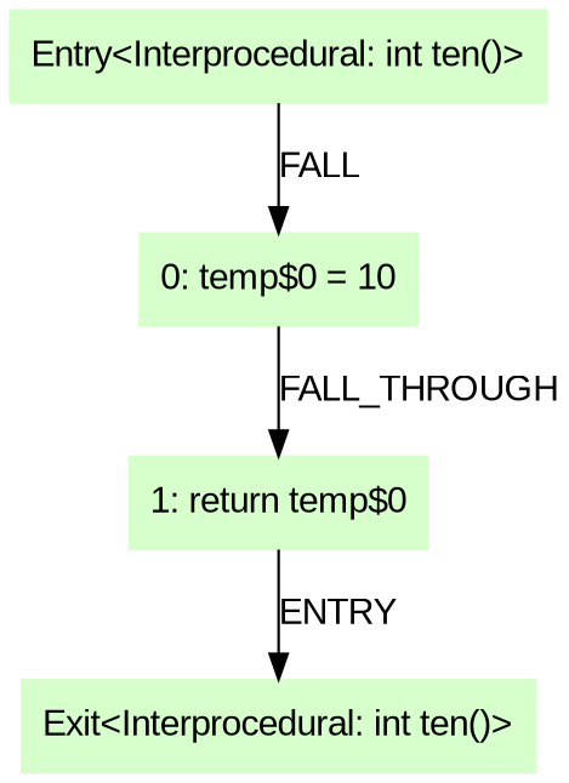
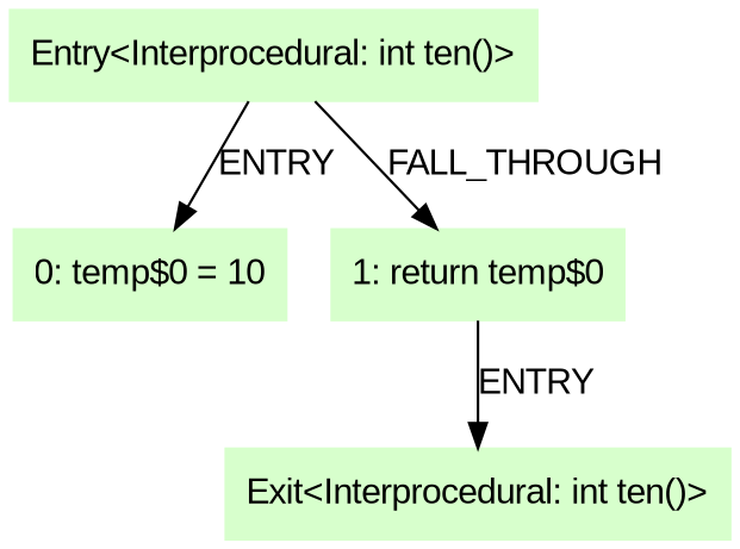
  digraph {
    fontname="Liberation Sans"
    node [color=".3 .2 1.0" fontname="Liberation Sans" shape=box style=filled]
    edge [fontname="Liberation Sans"]
    n1 [label="Entry<Interprocedural: int ten()>"]
    n2 [label="0: temp$0 = 10"]
    n3 [label="1: return temp$0"]
    n4 [label="Exit<Interprocedural: int ten()>"]
-   n1 -> n2 [label=FALL]
-   n2 -> n3 [label=FALL_THROUGH]
+   n1 -> n2 [label=ENTRY]
+   n1 -> n3 [label=FALL_THROUGH]
    n3 -> n4 [label=ENTRY]
  }
